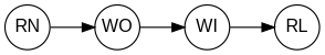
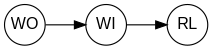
  digraph {
    fontname="Liberation Sans"
    rankdir=LR
    node [fixedsize=true fontname="Liberation Sans" shape=circle style="very thick"]
    edge [fontname="Liberation Sans" style="very thick"]
    WI
    RL
-   RN
    WO
    WI -> RL
-   RN -> WO
    WO -> WI
  }
